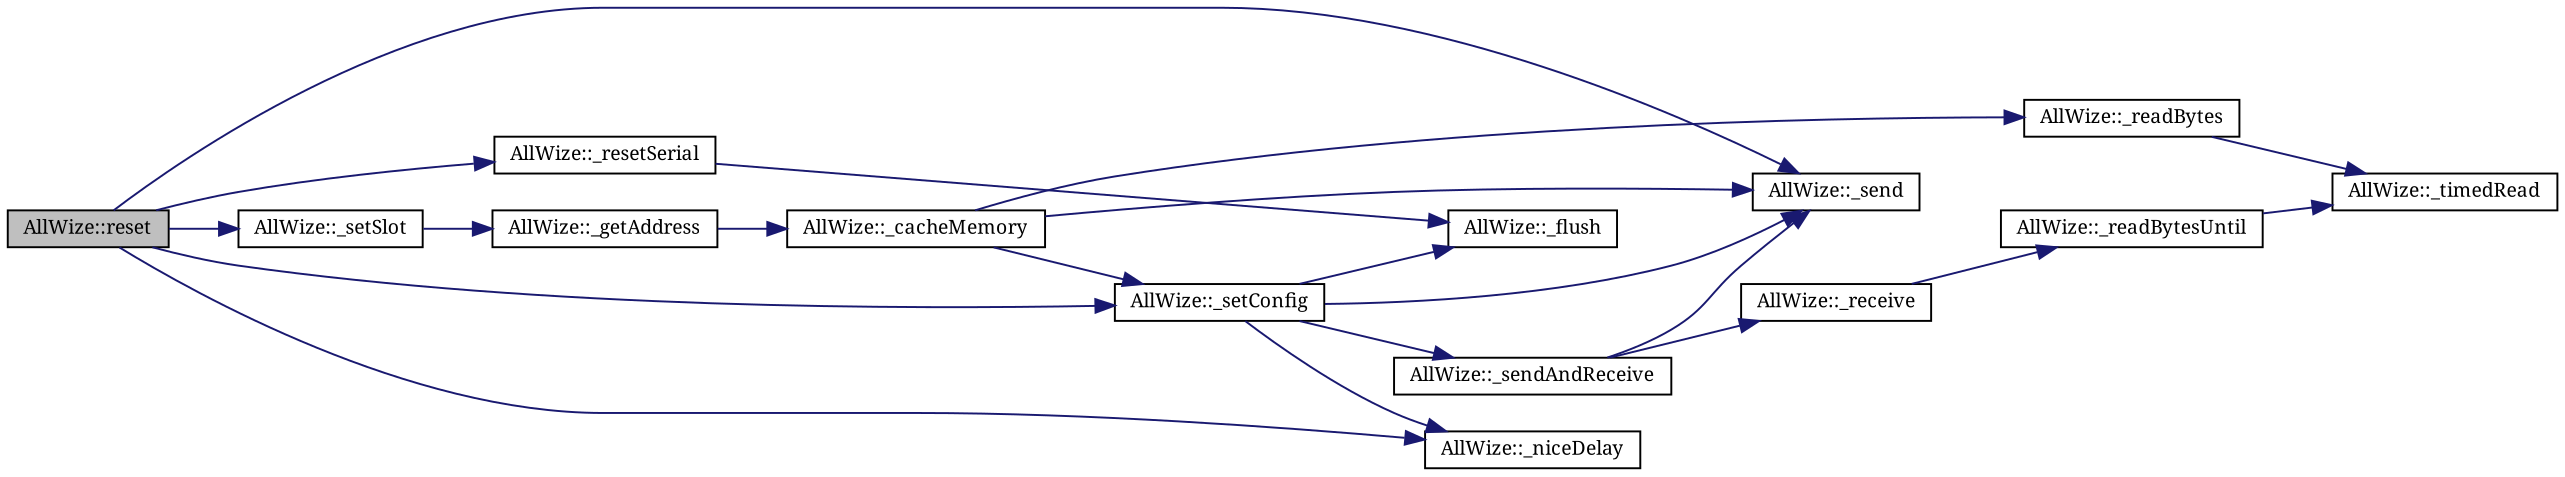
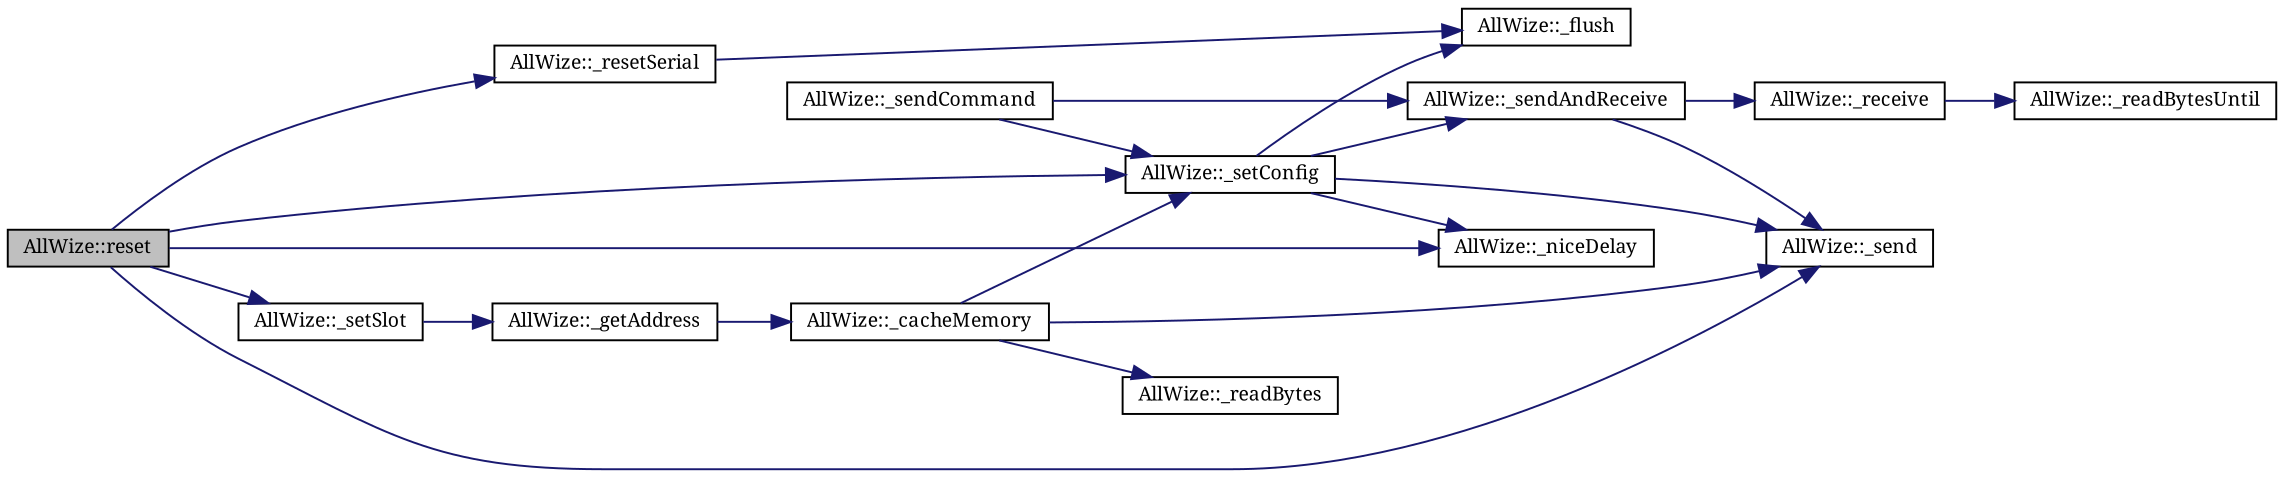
  digraph {
    fontname="Noto Serif"
    rankdir=LR
    node [color=black fillcolor=white fontname="Noto Serif" fontsize=10 shape=record style=filled]
    edge [color=midnightblue fontname="Noto Serif" fontsize=10 labelfontname=Helvetica labelfontsize=10 style=solid]
    n1 [fillcolor=grey75 fontcolor=black height=0.2 label="AllWize::reset" width=0.4]
    n2 [height=0.2 label="AllWize::_resetSerial" width=0.4]
    n3 [height=0.2 label="AllWize::_setConfig" width=0.4]
    n4 [height=0.2 label="AllWize::_send" width=0.4]
    n5 [height=0.2 label="AllWize::_niceDelay" width=0.4]
    n6 [height=0.2 label="AllWize::_setSlot" width=0.4]
    n7 [height=0.2 label="AllWize::_flush" width=0.4]
    n8 [height=0.2 label="AllWize::_sendAndReceive" width=0.4]
    n9 [height=0.2 label="AllWize::_getAddress" width=0.4]
    n10 [height=0.2 label="AllWize::_cacheMemory" width=0.4]
    n11 [height=0.2 label="AllWize::_readBytes" width=0.4]
-   n12 [height=0.2 label="AllWize::_timedRead" width=0.4]
    n13 [height=0.2 label="AllWize::_receive" width=0.4]
    n14 [height=0.2 label="AllWize::_readBytesUntil" width=0.4]
+   n15 [height=0.2 label="AllWize::_sendCommand" width=0.4]
    n1 -> n2
    n1 -> n3
    n1 -> n4
    n1 -> n5
    n1 -> n6
    n2 -> n7
    n3 -> n4
    n3 -> n5
    n3 -> n7
    n3 -> n8
    n6 -> n9
    n8 -> n4
    n8 -> n13
    n9 -> n10
    n10 -> n3
    n10 -> n4
    n10 -> n11
-   n11 -> n12
    n13 -> n14
-   n14 -> n12
+   n15 -> n3
+   n15 -> n8
  }
